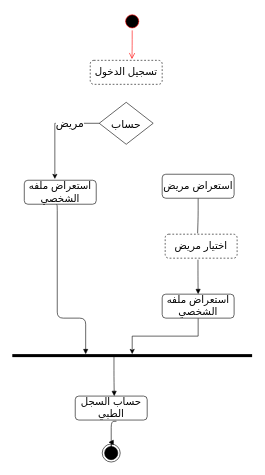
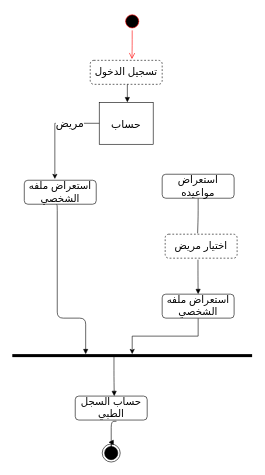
  <mxCell id="0" />
  <mxCell id="1" parent="0" />
  <mxCell id="2" value="" style="ellipse;html=1;shape=startState;fillColor=#000000;strokeColor=#ff0000;" parent="1" vertex="1"><mxGeometry x="205" y="20" width="30" height="30" as="geometry" /></mxCell>
  <mxCell id="3" value="" style="edgeStyle=orthogonalEdgeStyle;html=1;verticalAlign=bottom;endArrow=open;endSize=8;strokeColor=#ff0000;entryX=0.58;entryY=-0.053;entryDx=0;entryDy=0;entryPerimeter=0;" parent="1" source="2" target="16" edge="1"><mxGeometry relative="1" as="geometry"><mxPoint x="220" y="90" as="targetPoint" /></mxGeometry></mxCell>
- <mxCell id="5" value="حساب" style="rhombus;fontSize=18;" parent="1" vertex="1"><mxGeometry x="165" y="170" width="90" height="70" as="geometry" /></mxCell>
+ <mxCell id="4" value="" style="endArrow=block;endFill=1;html=1;edgeStyle=orthogonalEdgeStyle;align=left;verticalAlign=top;exitX=0.516;exitY=0.993;exitDx=0;exitDy=0;exitPerimeter=0;" parent="1" source="16" target="5" edge="1"><mxGeometry x="-1" relative="1" as="geometry"><mxPoint x="212.3" y="143.15" as="sourcePoint" /><mxPoint x="212" y="220" as="targetPoint" /><Array as="points"><mxPoint x="212" y="197" /><mxPoint x="210" y="197" /></Array></mxGeometry></mxCell>
+ <mxCell id="5" value="حساب" style="fontSize=18;rounded=0;" parent="1" vertex="1"><mxGeometry x="165" y="170" width="90" height="70" as="geometry" /></mxCell>
  <mxCell id="6" value="" style="edgeStyle=orthogonalEdgeStyle;rounded=0;orthogonalLoop=1;jettySize=auto;html=1;exitX=0;exitY=0.5;exitDx=0;exitDy=0;entryX=0.425;entryY=-0.051;entryDx=0;entryDy=0;entryPerimeter=0;" parent="1" source="5" target="20" edge="1"><mxGeometry relative="1" as="geometry"><mxPoint x="265" y="275" as="sourcePoint" /><mxPoint x="90.6" y="285.95" as="targetPoint" /><Array as="points"><mxPoint x="91" y="205" /></Array></mxGeometry></mxCell>
  <mxCell id="7" value="مريض" style="edgeLabel;html=1;align=center;verticalAlign=middle;resizable=0;points=[];fontSize=18;" parent="6" vertex="1" connectable="0"><mxGeometry x="-0.303" y="1" relative="1" as="geometry"><mxPoint x="8.79" y="-1.02" as="offset" /></mxGeometry></mxCell>
  <mxCell id="8" value="" style="endArrow=none;endFill=1;html=1;edgeStyle=orthogonalEdgeStyle;align=left;verticalAlign=top;exitX=0.5;exitY=1;exitDx=0;exitDy=0;entryX=0.451;entryY=-0.037;entryDx=0;entryDy=0;entryPerimeter=0;" parent="1" source="17" target="18" edge="1"><mxGeometry x="-1" relative="1" as="geometry"><mxPoint x="330" y="340" as="sourcePoint" /><mxPoint x="330" y="390" as="targetPoint" /><Array as="points" /></mxGeometry></mxCell>
  <mxCell id="9" value="" style="edgeStyle=orthogonalEdgeStyle;rounded=0;orthogonalLoop=1;jettySize=auto;html=1;fontSize=18;exitX=0.5;exitY=1;exitDx=0;exitDy=0;" parent="1" source="19" target="11" edge="1"><mxGeometry relative="1" as="geometry"><mxPoint x="330" y="540" as="sourcePoint" /></mxGeometry></mxCell>
  <mxCell id="10" value="" style="endArrow=block;endFill=1;html=1;edgeStyle=orthogonalEdgeStyle;align=left;verticalAlign=top;exitX=0.456;exitY=1.062;exitDx=0;exitDy=0;entryX=0.5;entryY=0;entryDx=0;entryDy=0;exitPerimeter=0;" parent="1" source="18" target="19" edge="1"><mxGeometry x="-1" relative="1" as="geometry"><mxPoint x="330" y="440" as="sourcePoint" /><mxPoint x="330" y="480" as="targetPoint" /><Array as="points" /></mxGeometry></mxCell>
  <mxCell id="11" value="" style="html=1;points=[];perimeter=orthogonalPerimeter;fillColor=#000000;strokeColor=none;direction=south;" parent="1" vertex="1"><mxGeometry x="20" y="590" width="400" height="5" as="geometry" /></mxCell>
  <mxCell id="12" value="" style="endArrow=block;endFill=1;html=1;edgeStyle=orthogonalEdgeStyle;align=left;verticalAlign=top;entryX=0.04;entryY=0.694;entryDx=0;entryDy=0;entryPerimeter=0;exitX=0.446;exitY=1.005;exitDx=0;exitDy=0;exitPerimeter=0;" parent="1" source="20" target="11" edge="1"><mxGeometry x="-1" relative="1" as="geometry"><mxPoint x="95" y="360" as="sourcePoint" /><mxPoint x="140" y="600" as="targetPoint" /><Array as="points"><mxPoint x="95" y="340" /><mxPoint x="95" y="530" /><mxPoint x="142" y="530" /></Array></mxGeometry></mxCell>
  <mxCell id="13" value="" style="endArrow=block;endFill=1;html=1;edgeStyle=orthogonalEdgeStyle;align=left;verticalAlign=top;exitX=0.853;exitY=0.576;exitDx=0;exitDy=0;entryX=0.542;entryY=0;entryDx=0;entryDy=0;exitPerimeter=0;entryPerimeter=0;" parent="1" source="11" target="21" edge="1"><mxGeometry x="-1" relative="1" as="geometry"><mxPoint x="190" y="760" as="sourcePoint" /><mxPoint x="190" y="640" as="targetPoint" /><Array as="points" /></mxGeometry></mxCell>
  <mxCell id="14" value="" style="ellipse;html=1;shape=endState;fillColor=#000000;strokeColor=#000000;fontSize=18;" parent="1" vertex="1"><mxGeometry x="170" y="740" width="30" height="30" as="geometry" /></mxCell>
  <mxCell id="15" value="" style="endArrow=block;endFill=1;html=1;edgeStyle=orthogonalEdgeStyle;align=left;verticalAlign=top;exitX=0.573;exitY=1.052;exitDx=0;exitDy=0;entryX=0.347;entryY=-0.098;entryDx=0;entryDy=0;exitPerimeter=0;entryPerimeter=0;" parent="1" source="21" target="14" edge="1"><mxGeometry x="-1" relative="1" as="geometry"><mxPoint x="185.16" y="689.6" as="sourcePoint" /><mxPoint x="185.4" y="835.73" as="targetPoint" /><Array as="points"><mxPoint x="185" y="702" /><mxPoint x="185" y="770" /><mxPoint x="185" y="770" /></Array></mxGeometry></mxCell>
  <mxCell id="16" value="&lt;font style=&quot;font-size: 17px&quot;&gt;تسجيل الدخول&lt;/font&gt;" style="rounded=1;whiteSpace=wrap;html=1;fontSize=12;glass=0;strokeWidth=1;shadow=0;dashed=1;" vertex="1" parent="1"><mxGeometry x="150" y="100" width="120" height="40" as="geometry" /></mxCell>
- <mxCell id="17" value="&lt;font style=&quot;font-size: 17px&quot;&gt;استعراض مريض&lt;/font&gt;" style="rounded=1;whiteSpace=wrap;html=1;fontSize=12;glass=0;strokeWidth=1;shadow=0;" vertex="1" parent="1"><mxGeometry x="270" y="290" width="120" height="40" as="geometry" /></mxCell>
+ <mxCell id="17" value="&lt;font style=&quot;font-size: 17px&quot;&gt;استعراض مواعيده&lt;/font&gt;" style="rounded=1;whiteSpace=wrap;html=1;fontSize=12;glass=0;strokeWidth=1;shadow=0;" vertex="1" parent="1"><mxGeometry x="270" y="290" width="120" height="40" as="geometry" /></mxCell>
  <mxCell id="18" value="&lt;font style=&quot;font-size: 17px&quot;&gt;اختيار مريض&lt;/font&gt;" style="rounded=1;whiteSpace=wrap;html=1;fontSize=12;glass=0;strokeWidth=1;shadow=0;dashed=1;" vertex="1" parent="1"><mxGeometry x="275" y="390" width="120" height="40" as="geometry" /></mxCell>
  <mxCell id="19" value="&lt;font style=&quot;font-size: 17px&quot;&gt;استعراض ملفه الشخصي&lt;/font&gt;" style="rounded=1;whiteSpace=wrap;html=1;fontSize=12;glass=0;strokeWidth=1;shadow=0;" vertex="1" parent="1"><mxGeometry x="270" y="490" width="120" height="40" as="geometry" /></mxCell>
  <mxCell id="20" value="&lt;font style=&quot;font-size: 17px&quot;&gt;استعراض ملفه الشخصي&lt;/font&gt;" style="rounded=1;whiteSpace=wrap;html=1;fontSize=12;glass=0;strokeWidth=1;shadow=0;" vertex="1" parent="1"><mxGeometry x="40" y="300" width="120" height="40" as="geometry" /></mxCell>
  <mxCell id="21" value="&lt;font style=&quot;font-size: 17px&quot;&gt;حساب السجل الطبي&lt;/font&gt;" style="rounded=1;whiteSpace=wrap;html=1;fontSize=12;glass=0;strokeWidth=1;shadow=0;" vertex="1" parent="1"><mxGeometry x="125" y="660" width="120" height="40" as="geometry" /></mxCell>
